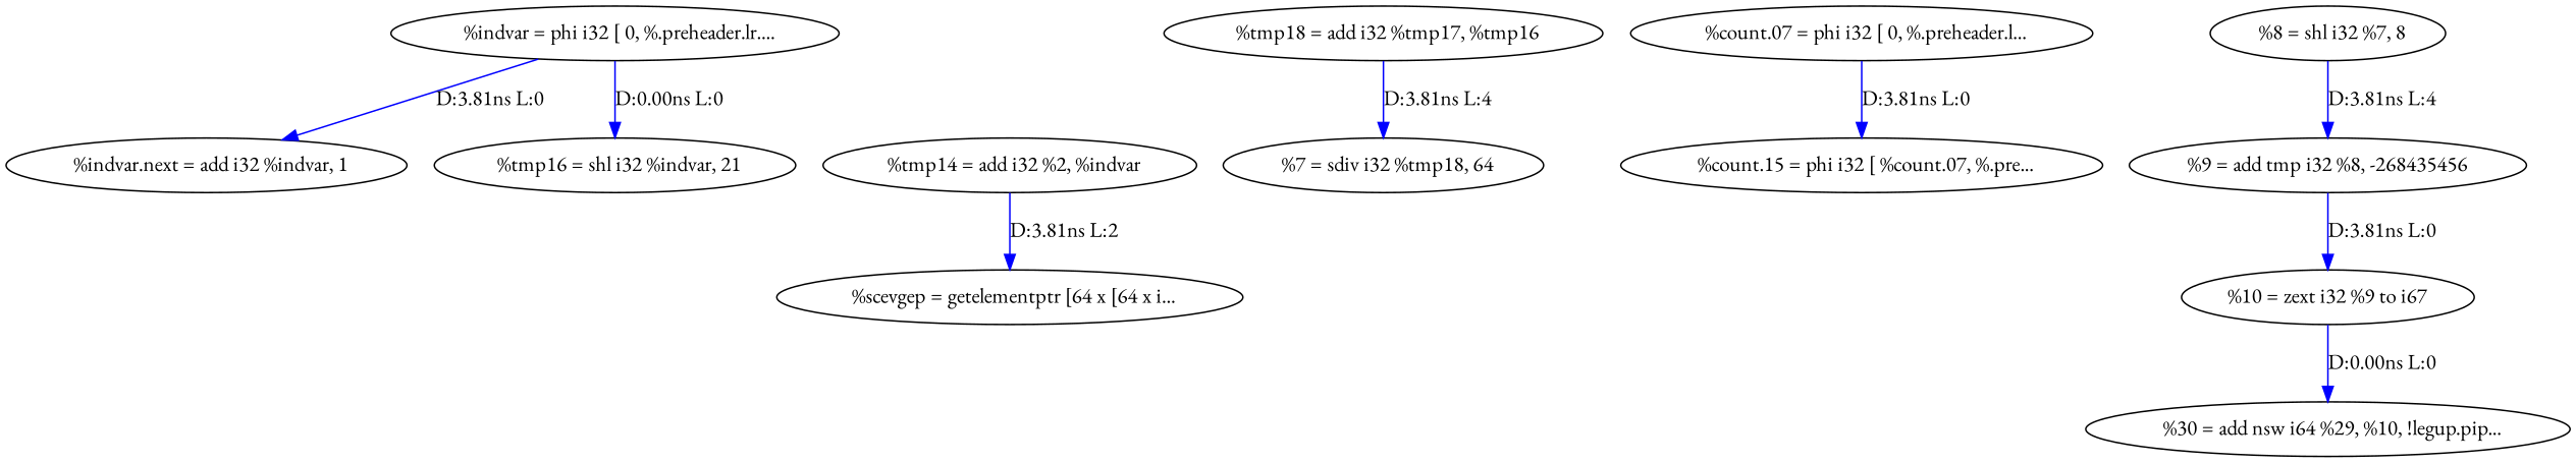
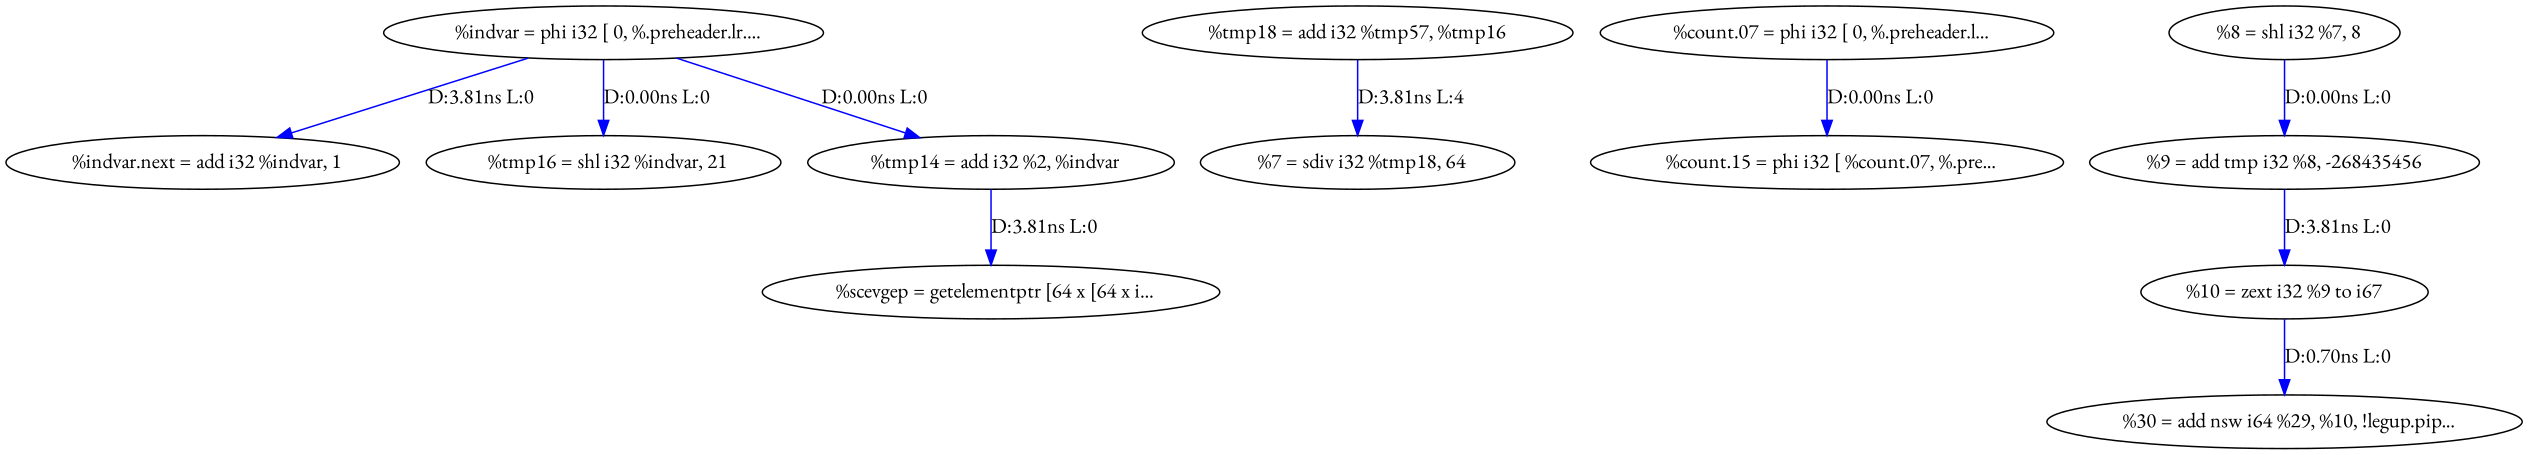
  digraph {
    fontname="EB Garamond"
    node [fontname="EB Garamond"]
    edge [color=blue fontname="EB Garamond"]
    n1 [label="  %indvar.next = add i32 %indvar, 1"]
    n2 [label="  %indvar = phi i32 [ 0, %.preheader.lr...."]
    n3 [label="  %tmp16 = shl i32 %indvar, 21"]
    n4 [label="  %tmp14 = add i32 %2, %indvar"]
    n5 [label="  %scevgep = getelementptr [64 x [64 x i..."]
-   n6 [label="  %tmp18 = add i32 %tmp17, %tmp16"]
+   n6 [label="%tmp18 = add i32 %tmp57, %tmp16"]
    n7 [label="  %7 = sdiv i32 %tmp18, 64"]
    n8 [label="  %count.15 = phi i32 [ %count.07, %.pre..."]
    n9 [label="  %count.07 = phi i32 [ 0, %.preheader.l..."]
    n10 [label="  %8 = shl i32 %7, 8"]
    n11 [label="%9 = add tmp i32 %8, -268435456"]
    n12 [label="%10 = zext i32 %9 to i67"]
    n13 [label="  %30 = add nsw i64 %29, %10, !legup.pip..."]
    n2 -> n1 [label="D:3.81ns L:0"]
    n2 -> n3 [label="D:0.00ns L:0"]
-   n4 -> n5 [label="D:3.81ns L:2"]
+   n2 -> n4 [label="D:0.00ns L:0"]
+   n4 -> n5 [label="D:3.81ns L:0"]
    n6 -> n7 [label="D:3.81ns L:4"]
-   n9 -> n8 [label="D:3.81ns L:0"]
-   n10 -> n11 [label="D:3.81ns L:4"]
+   n9 -> n8 [label="D:0.00ns L:0"]
+   n10 -> n11 [label="D:0.00ns L:0"]
    n11 -> n12 [label="D:3.81ns L:0"]
-   n12 -> n13 [label="D:0.00ns L:0"]
+   n12 -> n13 [label="D:0.70ns L:0"]
  }
